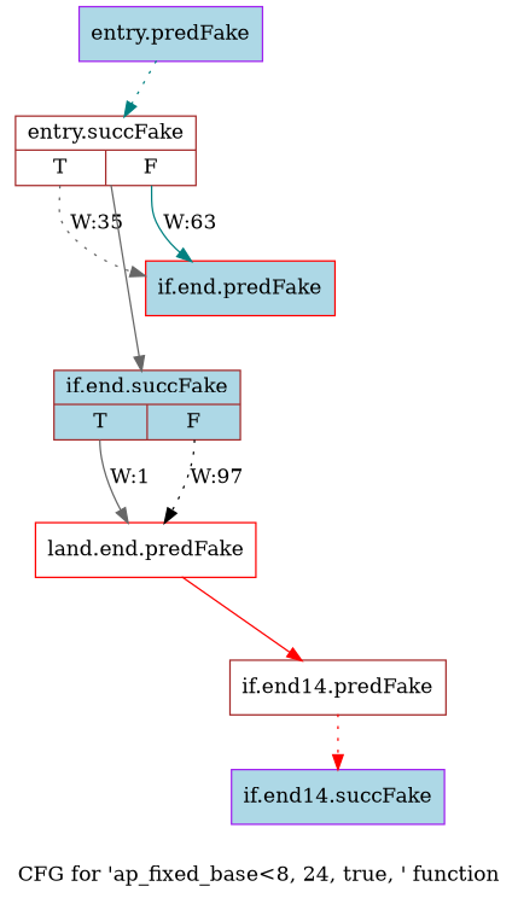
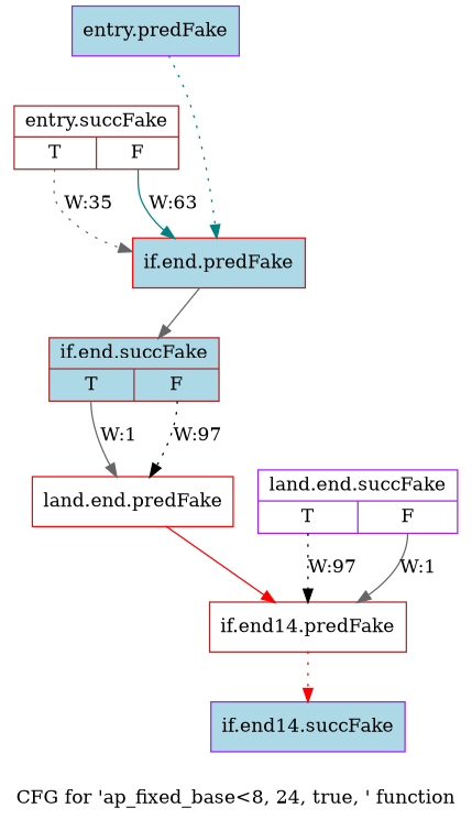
  digraph {
    label="CFG for 'ap_fixed_base\<8, 24, true, ' function"
    node [color=purple fillcolor=lightblue shape=record style=filled filename="/tools/Xilinx/Vitis_HLS/2022.1/include/ap_fixed_base.h" linenumber=857]
    edge [color=gray40 execusionnum=96 filename="/tools/Xilinx/Vitis_HLS/2022.1/include/ap_fixed_base.h" style=dotted]
    n1 [label="{entry.predFake}" filename="" linenumber=""]
    n2 [color=brown fillcolor=white label="{entry.succFake|{<s0>T|<s1>F}}" linenumber=854]
    n3 [color=red label="{if.end.predFake}" linenumber=855]
    n4 [color=brown label="{if.end.succFake|{<s0>T|<s1>F}}"]
    n5 [color=red fillcolor=white label="{land.end.predFake}"]
    n6 [color=brown fillcolor=white label="{if.end14.predFake}" linenumber=951]
+   n7 [fillcolor=white label="{land.end.succFake|{<s0>T|<s1>F}}" linenumber=863]
    n8 [label="{if.end14.succFake}" linenumber=951]
-   n1 -> n2 [color=teal]
+   n1 -> n3 [color=teal]
    n2 -> n3 [execusionnum=34 label="W:35" tailport=s0]
    n2 -> n3 [color=teal label="W:63" style=solid tailport=s1 execusionnum="" filename=""]
-   n2 -> n4 [style=solid]
+   n3 -> n4 [style=solid]
    n4 -> n5 [execusionnum=0 label="W:1" style=solid tailport=s0 filename=""]
    n4 -> n5 [color=black label="W:97" tailport=s1 execusionnum="" filename=""]
    n5 -> n6 [color=red style=solid]
    n6 -> n8 [color=red]
+   n7 -> n6 [color=black label="W:97" tailport=s0]
+   n7 -> n6 [execusionnum=0 label="W:1" style=solid tailport=s1]
  }
